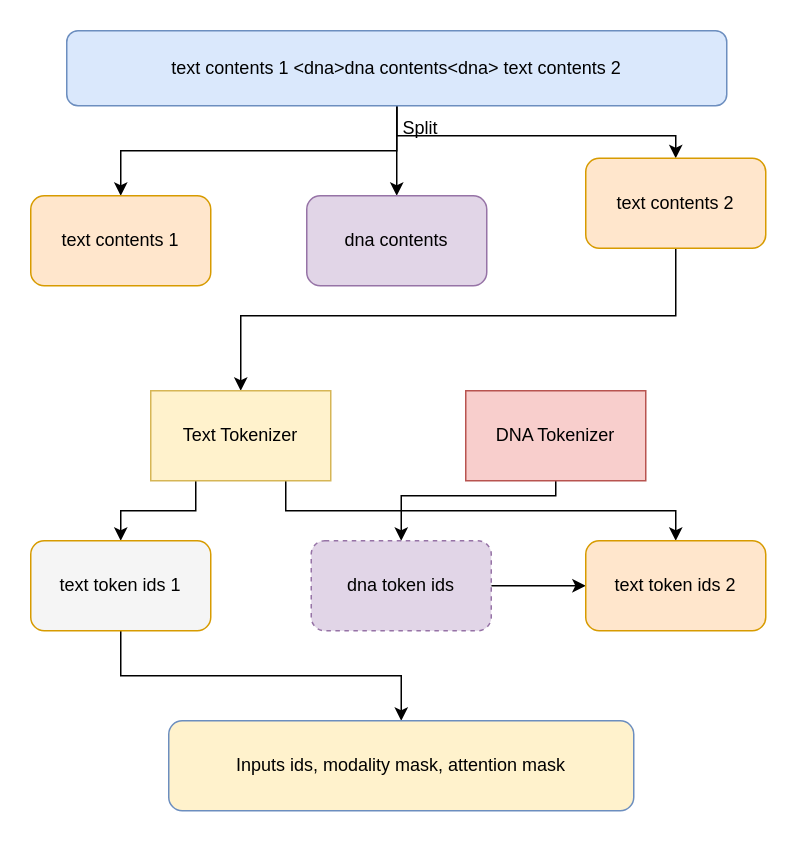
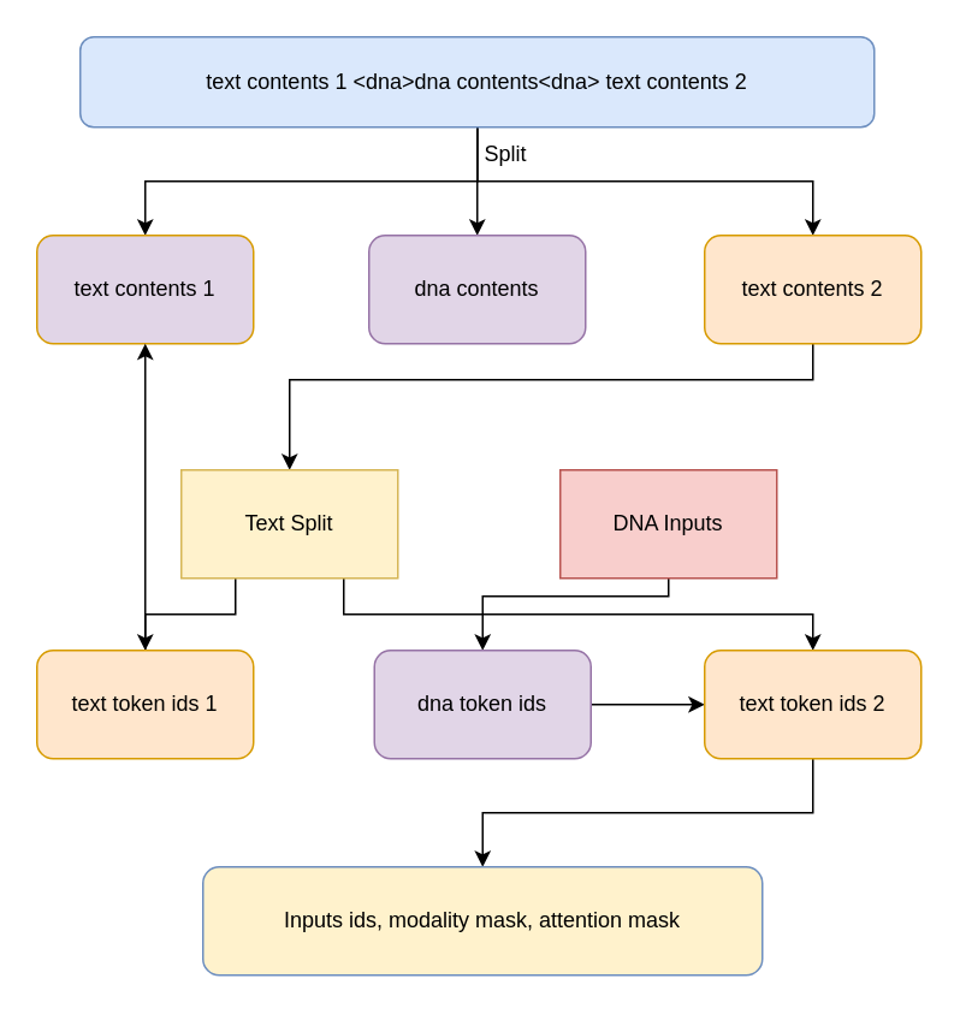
  <mxCell id="0" />
  <mxCell id="1" parent="0" />
  <mxCell id="2" style="edgeStyle=orthogonalEdgeStyle;rounded=0;orthogonalLoop=1;jettySize=auto;html=1;exitX=0.5;exitY=1;exitDx=0;exitDy=0;entryX=0.5;entryY=0;entryDx=0;entryDy=0;" edge="1" parent="1" source="5" target="6"><mxGeometry relative="1" as="geometry" /></mxCell>
  <mxCell id="3" style="edgeStyle=orthogonalEdgeStyle;rounded=0;orthogonalLoop=1;jettySize=auto;html=1;exitX=0.5;exitY=1;exitDx=0;exitDy=0;entryX=0.5;entryY=0;entryDx=0;entryDy=0;" edge="1" parent="1" source="5" target="7"><mxGeometry relative="1" as="geometry" /></mxCell>
  <mxCell id="4" style="edgeStyle=orthogonalEdgeStyle;rounded=0;orthogonalLoop=1;jettySize=auto;html=1;exitX=0.5;exitY=1;exitDx=0;exitDy=0;entryX=0.5;entryY=0;entryDx=0;entryDy=0;" edge="1" parent="1" source="5" target="9"><mxGeometry relative="1" as="geometry" /></mxCell>
  <mxCell id="5" value="text contents 1 &amp;lt;dna&amp;gt;dna contents&amp;lt;dna&amp;gt; text contents 2" style="rounded=1;whiteSpace=wrap;html=1;fillColor=#dae8fc;strokeColor=#6c8ebf;" vertex="1" parent="1"><mxGeometry x="44" y="20" width="440" height="50" as="geometry" /></mxCell>
- <mxCell id="6" value="text contents 1" style="rounded=1;whiteSpace=wrap;html=1;fillColor=#ffe6cc;strokeColor=#d79b00;" vertex="1" parent="1"><mxGeometry x="20" y="130" width="120" height="60" as="geometry" /></mxCell>
+ <mxCell id="6" value="text contents 1" style="rounded=1;whiteSpace=wrap;html=1;fillColor=#e1d5e7;strokeColor=#d79b00;" vertex="1" parent="1"><mxGeometry x="20" y="130" width="120" height="60" as="geometry" /></mxCell>
  <mxCell id="7" value="dna contents" style="rounded=1;whiteSpace=wrap;html=1;fillColor=#e1d5e7;strokeColor=#9673a6;" vertex="1" parent="1"><mxGeometry x="204" y="130" width="120" height="60" as="geometry" /></mxCell>
  <mxCell id="8" style="edgeStyle=orthogonalEdgeStyle;rounded=0;orthogonalLoop=1;jettySize=auto;html=1;exitX=0.5;exitY=1;exitDx=0;exitDy=0;entryX=0.5;entryY=0;entryDx=0;entryDy=0;" edge="1" parent="1" source="9" target="13"><mxGeometry relative="1" as="geometry"><mxPoint x="80" y="250" as="targetPoint" /><Array as="points"><mxPoint x="450" y="210" /><mxPoint x="160" y="210" /></Array></mxGeometry></mxCell>
- <mxCell id="9" value="text contents 2" style="rounded=1;whiteSpace=wrap;html=1;fillColor=#ffe6cc;strokeColor=#d79b00;" vertex="1" parent="1"><mxGeometry x="390" y="105" width="120" height="60" as="geometry" /></mxCell>
+ <mxCell id="9" value="text contents 2" style="rounded=1;whiteSpace=wrap;html=1;fillColor=#ffe6cc;strokeColor=#d79b00;" vertex="1" parent="1"><mxGeometry x="390" y="130" width="120" height="60" as="geometry" /></mxCell>
  <mxCell id="10" value="Split" style="text;html=1;align=center;verticalAlign=middle;whiteSpace=wrap;rounded=0;" vertex="1" parent="1"><mxGeometry x="250" y="70" width="60" height="30" as="geometry" /></mxCell>
  <mxCell id="11" style="edgeStyle=orthogonalEdgeStyle;rounded=0;orthogonalLoop=1;jettySize=auto;html=1;exitX=0.25;exitY=1;exitDx=0;exitDy=0;entryX=0.5;entryY=0;entryDx=0;entryDy=0;" edge="1" parent="1" source="13" target="17"><mxGeometry relative="1" as="geometry" /></mxCell>
  <mxCell id="12" style="edgeStyle=orthogonalEdgeStyle;rounded=0;orthogonalLoop=1;jettySize=auto;html=1;exitX=0.75;exitY=1;exitDx=0;exitDy=0;" edge="1" parent="1" source="13" target="21"><mxGeometry relative="1" as="geometry" /></mxCell>
- <mxCell id="13" value="Text Tokenizer" style="rounded=0;whiteSpace=wrap;html=1;fillColor=#fff2cc;strokeColor=#d6b656;" vertex="1" parent="1"><mxGeometry x="100" y="260" width="120" height="60" as="geometry" /></mxCell>
+ <mxCell id="13" value="Text Split" style="rounded=0;whiteSpace=wrap;html=1;fillColor=#fff2cc;strokeColor=#d6b656;" vertex="1" parent="1"><mxGeometry x="100" y="260" width="120" height="60" as="geometry" /></mxCell>
  <mxCell id="14" style="edgeStyle=orthogonalEdgeStyle;rounded=0;orthogonalLoop=1;jettySize=auto;html=1;exitX=0.5;exitY=1;exitDx=0;exitDy=0;entryX=0.5;entryY=0;entryDx=0;entryDy=0;" edge="1" parent="1" source="15" target="19"><mxGeometry relative="1" as="geometry"><Array as="points"><mxPoint x="370" y="330" /><mxPoint x="267" y="330" /></Array></mxGeometry></mxCell>
- <mxCell id="15" value="DNA Tokenizer" style="rounded=0;whiteSpace=wrap;html=1;fillColor=#f8cecc;strokeColor=#b85450;" vertex="1" parent="1"><mxGeometry x="310" y="260" width="120" height="60" as="geometry" /></mxCell>
- <mxCell id="16" value="" style="edgeStyle=orthogonalEdgeStyle;rounded=0;orthogonalLoop=1;jettySize=auto;html=1;" edge="1" parent="1" source="17" target="22"><mxGeometry relative="1" as="geometry" /></mxCell>
- <mxCell id="17" value="text token ids 1" style="rounded=1;whiteSpace=wrap;html=1;fillColor=#f5f5f5;strokeColor=#d79b00;" vertex="1" parent="1"><mxGeometry x="20" y="360" width="120" height="60" as="geometry" /></mxCell>
+ <mxCell id="15" value="DNA Inputs" style="rounded=0;whiteSpace=wrap;html=1;fillColor=#f8cecc;strokeColor=#b85450;" vertex="1" parent="1"><mxGeometry x="310" y="260" width="120" height="60" as="geometry" /></mxCell>
+ <mxCell id="16" value="" style="edgeStyle=orthogonalEdgeStyle;rounded=0;orthogonalLoop=1;jettySize=auto;html=1;" edge="1" parent="1" source="17" target="6"><mxGeometry relative="1" as="geometry" /></mxCell>
+ <mxCell id="17" value="text token ids 1" style="rounded=1;whiteSpace=wrap;html=1;fillColor=#ffe6cc;strokeColor=#d79b00;" vertex="1" parent="1"><mxGeometry x="20" y="360" width="120" height="60" as="geometry" /></mxCell>
  <mxCell id="18" value="" style="edgeStyle=orthogonalEdgeStyle;rounded=0;orthogonalLoop=1;jettySize=auto;html=1;" edge="1" parent="1" source="19" target="21"><mxGeometry relative="1" as="geometry" /></mxCell>
- <mxCell id="19" value="dna token ids" style="rounded=1;whiteSpace=wrap;html=1;fillColor=#e1d5e7;strokeColor=#9673a6;dashed=1;" vertex="1" parent="1"><mxGeometry x="207" y="360" width="120" height="60" as="geometry" /></mxCell>
+ <mxCell id="19" value="dna token ids" style="rounded=1;whiteSpace=wrap;html=1;fillColor=#e1d5e7;strokeColor=#9673a6;" vertex="1" parent="1"><mxGeometry x="207" y="360" width="120" height="60" as="geometry" /></mxCell>
+ <mxCell id="20" value="" style="edgeStyle=orthogonalEdgeStyle;rounded=0;orthogonalLoop=1;jettySize=auto;html=1;" edge="1" parent="1" source="21" target="22"><mxGeometry relative="1" as="geometry" /></mxCell>
  <mxCell id="21" value="text token ids 2" style="rounded=1;whiteSpace=wrap;html=1;fillColor=#ffe6cc;strokeColor=#d79b00;" vertex="1" parent="1"><mxGeometry x="390" y="360" width="120" height="60" as="geometry" /></mxCell>
  <mxCell id="22" value="Inputs ids, modality mask, attention mask" style="rounded=1;whiteSpace=wrap;html=1;fillColor=#fff2cc;strokeColor=#6c8ebf;" vertex="1" parent="1"><mxGeometry x="112" y="480" width="310" height="60" as="geometry" /></mxCell>
